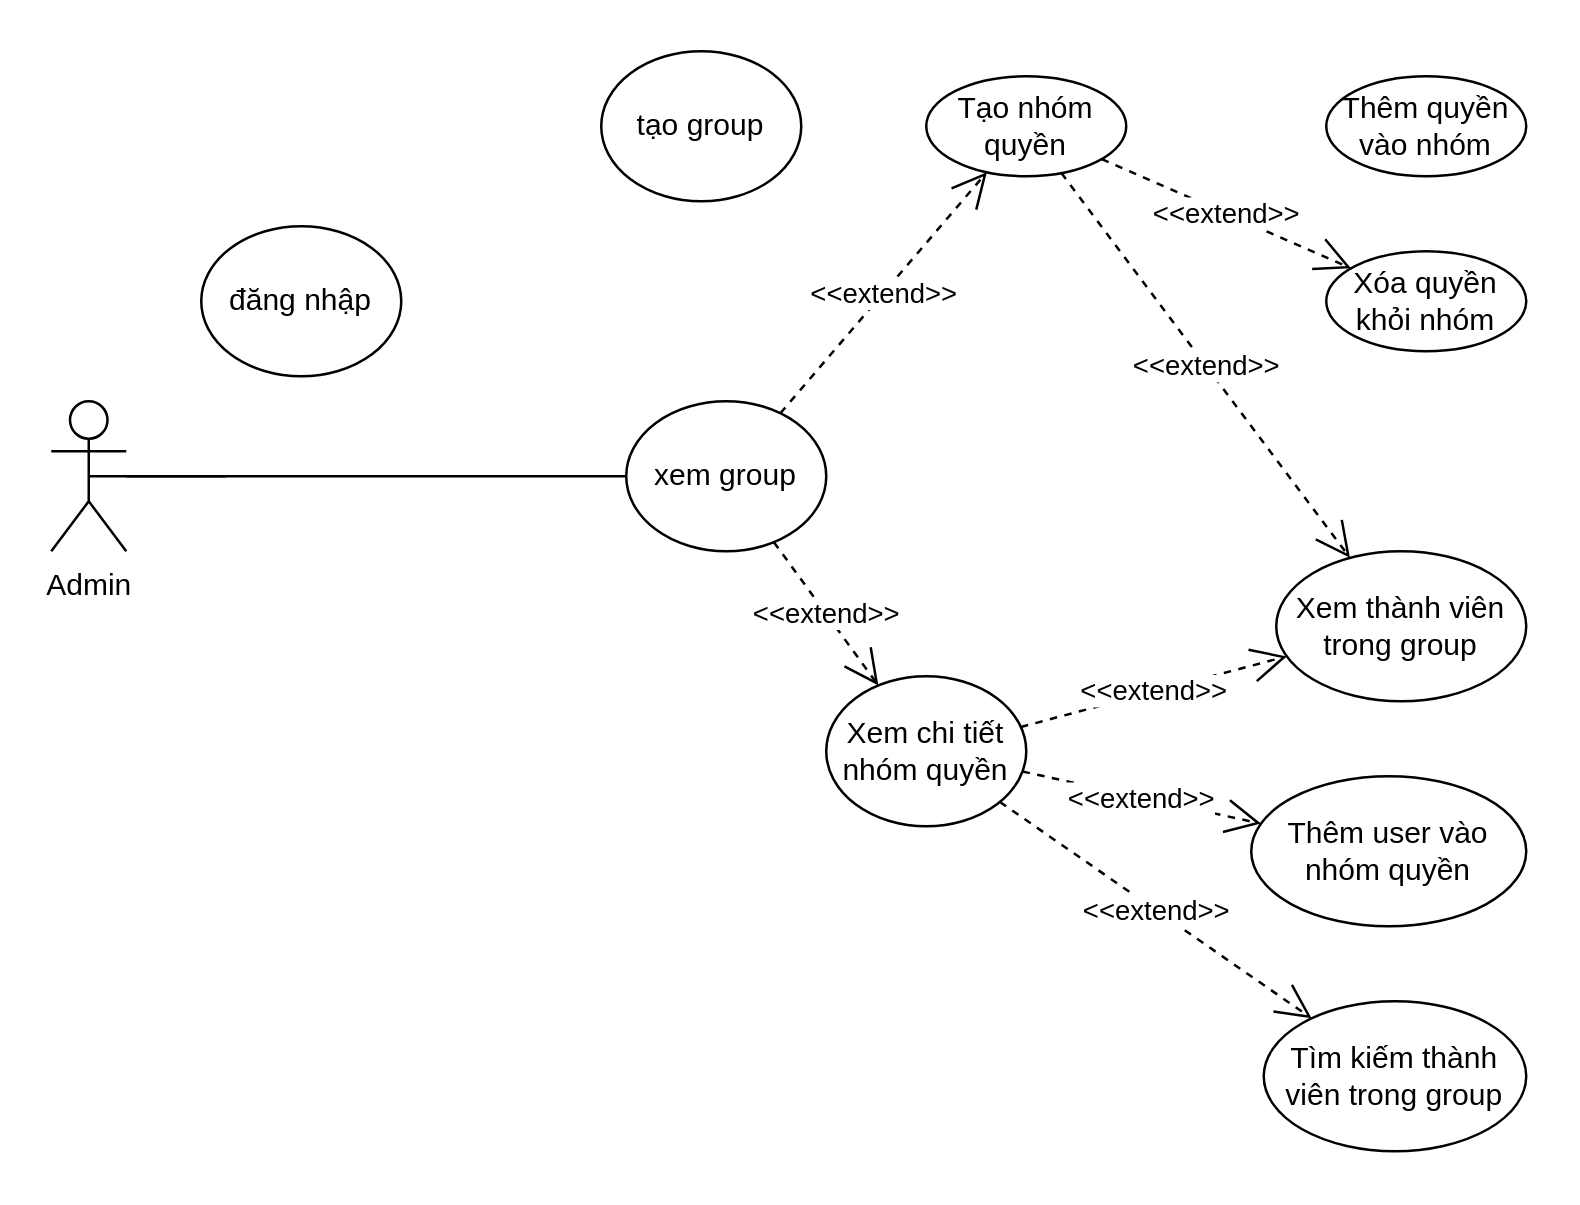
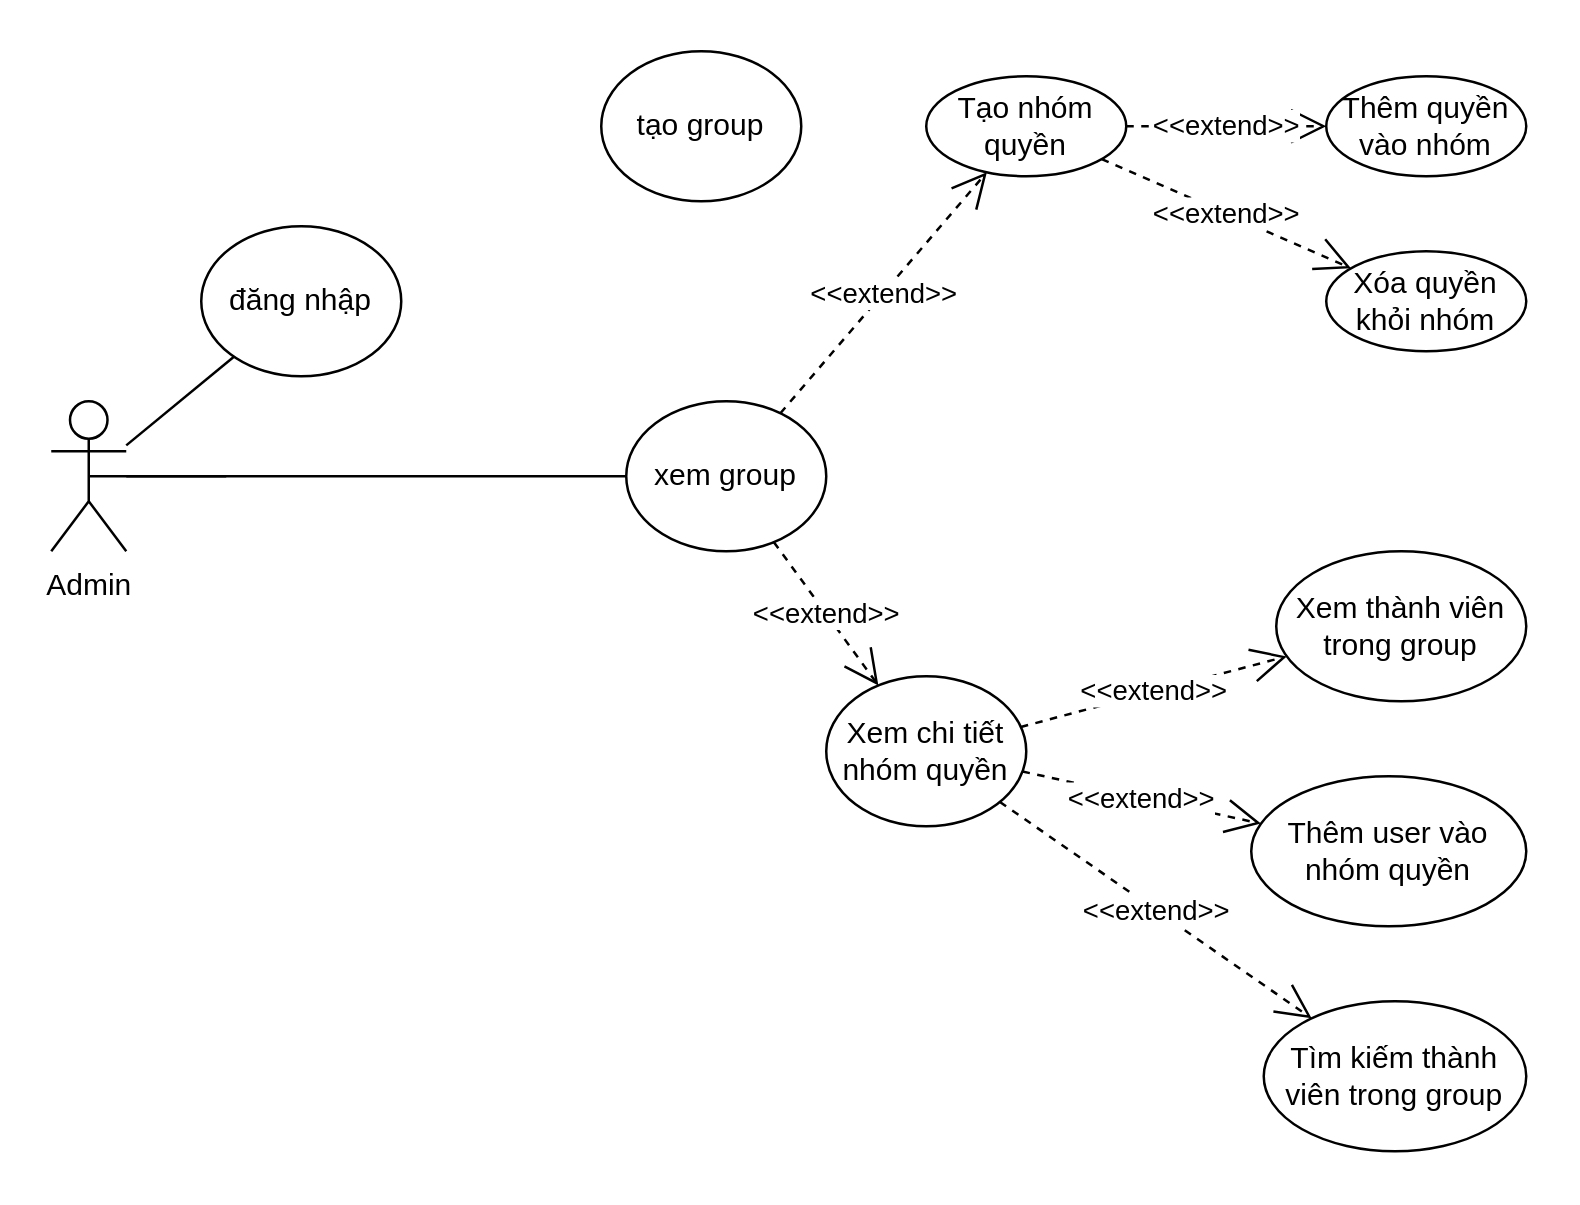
  <mxCell id="0" />
  <mxCell id="1" parent="0" />
  <mxCell id="2" value="Admin" style="shape=umlActor;verticalLabelPosition=bottom;verticalAlign=top;html=1;outlineConnect=0;" vertex="1" parent="1"><mxGeometry x="20" y="160" width="30" height="60" as="geometry" /></mxCell>
  <mxCell id="3" value="Tạo nhóm quyền" style="ellipse;whiteSpace=wrap;html=1;" vertex="1" parent="1"><mxGeometry x="370" y="30" width="80" height="40" as="geometry" /></mxCell>
  <mxCell id="4" value="Xem chi tiết nhóm quyền" style="ellipse;whiteSpace=wrap;html=1;" vertex="1" parent="1"><mxGeometry x="330" y="270" width="80" height="60" as="geometry" /></mxCell>
  <mxCell id="5" value="" style="endArrow=none;html=1;rounded=0;" edge="1" parent="1" source="2"><mxGeometry width="50" height="50" relative="1" as="geometry"><mxPoint x="360" y="260" as="sourcePoint" /><mxPoint x="90" y="190" as="targetPoint" /></mxGeometry></mxCell>
  <mxCell id="6" value="Thêm quyền vào nhóm" style="ellipse;whiteSpace=wrap;html=1;" vertex="1" parent="1"><mxGeometry x="530" y="30" width="80" height="40" as="geometry" /></mxCell>
- <mxCell id="7" value="&amp;lt;&amp;lt;extend&amp;gt;&amp;gt;" style="endArrow=open;endSize=12;dashed=1;html=1;rounded=0;strokeColor=default;align=center;verticalAlign=middle;fontFamily=Helvetica;fontSize=11;fontColor=default;labelBackgroundColor=default;edgeStyle=none;" edge="1" parent="1" source="3" target="15"><mxGeometry width="160" relative="1" as="geometry"><mxPoint x="450" y="209" as="sourcePoint" /><mxPoint x="400" y="271" as="targetPoint" /><mxPoint as="offset" /></mxGeometry></mxCell>
+ <mxCell id="7" value="&amp;lt;&amp;lt;extend&amp;gt;&amp;gt;" style="endArrow=open;endSize=12;dashed=1;html=1;rounded=0;strokeColor=default;align=center;verticalAlign=middle;fontFamily=Helvetica;fontSize=11;fontColor=default;labelBackgroundColor=default;edgeStyle=none;" edge="1" parent="1" source="3" target="6"><mxGeometry width="160" relative="1" as="geometry"><mxPoint x="450" y="209" as="sourcePoint" /><mxPoint x="400" y="271" as="targetPoint" /><mxPoint as="offset" /></mxGeometry></mxCell>
  <mxCell id="8" value="&amp;lt;&amp;lt;extend&amp;gt;&amp;gt;" style="endArrow=open;endSize=12;dashed=1;html=1;rounded=0;strokeColor=default;align=center;verticalAlign=middle;fontFamily=Helvetica;fontSize=11;fontColor=default;labelBackgroundColor=default;edgeStyle=none;" edge="1" parent="1" source="3" target="9"><mxGeometry width="160" relative="1" as="geometry"><mxPoint x="418" y="103" as="sourcePoint" /><mxPoint x="503" y="87" as="targetPoint" /><mxPoint as="offset" /></mxGeometry></mxCell>
  <mxCell id="9" value="Xóa quyền khỏi nhóm" style="ellipse;whiteSpace=wrap;html=1;" vertex="1" parent="1"><mxGeometry x="530" y="100" width="80" height="40" as="geometry" /></mxCell>
  <mxCell id="10" value="Thêm user vào nhóm quyền" style="ellipse;whiteSpace=wrap;html=1;" vertex="1" parent="1"><mxGeometry x="500" y="310" width="110" height="60" as="geometry" /></mxCell>
  <mxCell id="11" value="&amp;lt;&amp;lt;extend&amp;gt;&amp;gt;" style="endArrow=open;endSize=12;dashed=1;html=1;rounded=0;strokeColor=default;align=center;verticalAlign=middle;fontFamily=Helvetica;fontSize=11;fontColor=default;labelBackgroundColor=default;edgeStyle=none;" edge="1" parent="1" source="4" target="10"><mxGeometry width="160" relative="1" as="geometry"><mxPoint x="416" y="119" as="sourcePoint" /><mxPoint x="504" y="141" as="targetPoint" /><mxPoint as="offset" /></mxGeometry></mxCell>
  <mxCell id="12" value="xem group" style="ellipse;whiteSpace=wrap;html=1;" vertex="1" parent="1"><mxGeometry x="250" y="160" width="80" height="60" as="geometry" /></mxCell>
  <mxCell id="13" value="&amp;lt;&amp;lt;extend&amp;gt;&amp;gt;" style="endArrow=open;endSize=12;dashed=1;html=1;rounded=0;strokeColor=default;align=center;verticalAlign=middle;fontFamily=Helvetica;fontSize=11;fontColor=default;labelBackgroundColor=default;edgeStyle=none;" edge="1" parent="1" source="12" target="4"><mxGeometry width="160" relative="1" as="geometry"><mxPoint x="410" y="93" as="sourcePoint" /><mxPoint x="510" y="137" as="targetPoint" /><mxPoint as="offset" /></mxGeometry></mxCell>
  <mxCell id="14" value="&amp;lt;&amp;lt;extend&amp;gt;&amp;gt;" style="endArrow=open;endSize=12;dashed=1;html=1;rounded=0;strokeColor=default;align=center;verticalAlign=middle;fontFamily=Helvetica;fontSize=11;fontColor=default;labelBackgroundColor=default;edgeStyle=none;" edge="1" parent="1" source="12" target="3"><mxGeometry width="160" relative="1" as="geometry"><mxPoint x="340" y="220" as="sourcePoint" /><mxPoint x="400" y="260" as="targetPoint" /><mxPoint as="offset" /></mxGeometry></mxCell>
  <mxCell id="15" value="Xem thành viên trong group" style="ellipse;whiteSpace=wrap;html=1;" vertex="1" parent="1"><mxGeometry x="510" y="220" width="100" height="60" as="geometry" /></mxCell>
  <mxCell id="16" value="&amp;lt;&amp;lt;extend&amp;gt;&amp;gt;" style="endArrow=open;endSize=12;dashed=1;html=1;rounded=0;strokeColor=default;align=center;verticalAlign=middle;fontFamily=Helvetica;fontSize=11;fontColor=default;labelBackgroundColor=default;edgeStyle=none;" edge="1" parent="1" source="4" target="15"><mxGeometry width="160" relative="1" as="geometry"><mxPoint x="330" y="174" as="sourcePoint" /><mxPoint x="405" y="79" as="targetPoint" /><mxPoint as="offset" /></mxGeometry></mxCell>
  <mxCell id="17" value="Tìm kiếm thành viên trong group" style="ellipse;whiteSpace=wrap;html=1;" vertex="1" parent="1"><mxGeometry x="505" y="400" width="105" height="60" as="geometry" /></mxCell>
  <mxCell id="18" value="&amp;lt;&amp;lt;extend&amp;gt;&amp;gt;" style="endArrow=open;endSize=12;dashed=1;html=1;rounded=0;strokeColor=default;align=center;verticalAlign=middle;fontFamily=Helvetica;fontSize=11;fontColor=default;labelBackgroundColor=default;edgeStyle=none;" edge="1" parent="1" source="4" target="17"><mxGeometry width="160" relative="1" as="geometry"><mxPoint x="417" y="321" as="sourcePoint" /><mxPoint x="497" y="345" as="targetPoint" /><mxPoint as="offset" /></mxGeometry></mxCell>
  <mxCell id="19" value="" style="endArrow=none;html=1;rounded=0;exitX=0.5;exitY=0.5;exitDx=0;exitDy=0;exitPerimeter=0;" edge="1" parent="1" source="2" target="12"><mxGeometry width="50" height="50" relative="1" as="geometry"><mxPoint x="60" y="200" as="sourcePoint" /><mxPoint x="100" y="200" as="targetPoint" /></mxGeometry></mxCell>
  <mxCell id="20" value="tạo group" style="ellipse;whiteSpace=wrap;html=1;" vertex="1" parent="1"><mxGeometry x="240" y="20" width="80" height="60" as="geometry" /></mxCell>
+ <mxCell id="21" value="" style="endArrow=none;html=1;rounded=0;" edge="1" parent="1" source="2" target="22"><mxGeometry width="50" height="50" relative="1" as="geometry"><mxPoint x="45" y="200" as="sourcePoint" /><mxPoint x="260" y="200" as="targetPoint" /></mxGeometry></mxCell>
  <mxCell id="22" value="đăng nhập" style="ellipse;whiteSpace=wrap;html=1;" vertex="1" parent="1"><mxGeometry x="80" y="90" width="80" height="60" as="geometry" /></mxCell>
